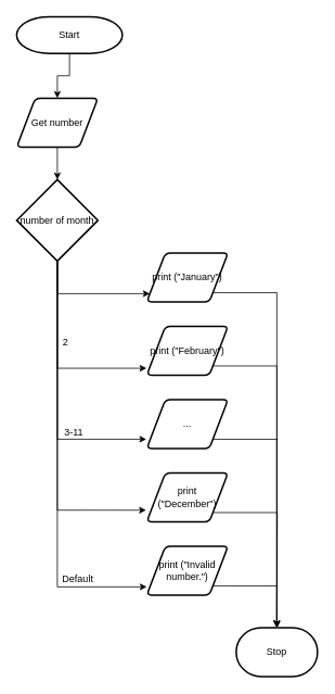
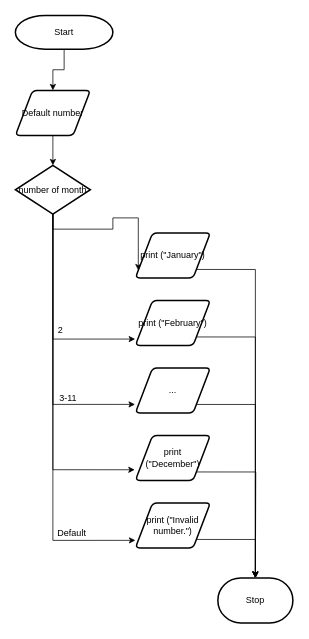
  <mxCell id="0" />
  <mxCell id="1" parent="0" />
  <mxCell id="2" style="edgeStyle=orthogonalEdgeStyle;rounded=0;orthogonalLoop=1;jettySize=auto;html=1;exitX=0.5;exitY=1;exitDx=0;exitDy=0;exitPerimeter=0;entryX=0.5;entryY=0;entryDx=0;entryDy=0;" parent="1" source="3" target="5" edge="1"><mxGeometry relative="1" as="geometry" /></mxCell>
  <mxCell id="3" value="Start" style="strokeWidth=2;html=1;shape=mxgraph.flowchart.terminator;whiteSpace=wrap;" parent="1" vertex="1"><mxGeometry x="20" y="20" width="130" height="45" as="geometry" /></mxCell>
  <mxCell id="4" style="edgeStyle=orthogonalEdgeStyle;rounded=0;orthogonalLoop=1;jettySize=auto;html=1;exitX=0.5;exitY=1;exitDx=0;exitDy=0;entryX=0.5;entryY=0;entryDx=0;entryDy=0;entryPerimeter=0;" parent="1" source="5" target="11" edge="1"><mxGeometry relative="1" as="geometry" /></mxCell>
- <mxCell id="5" value="Get number" style="shape=parallelogram;html=1;strokeWidth=2;perimeter=parallelogramPerimeter;whiteSpace=wrap;rounded=1;arcSize=12;size=0.23;" parent="1" vertex="1"><mxGeometry x="20" y="120" width="100" height="60" as="geometry" /></mxCell>
+ <mxCell id="5" value="Default number" style="shape=parallelogram;html=1;strokeWidth=2;perimeter=parallelogramPerimeter;whiteSpace=wrap;rounded=1;arcSize=12;size=0.23;" parent="1" vertex="1"><mxGeometry x="20" y="120" width="100" height="60" as="geometry" /></mxCell>
  <mxCell id="6" style="edgeStyle=orthogonalEdgeStyle;rounded=0;orthogonalLoop=1;jettySize=auto;html=1;exitX=0.5;exitY=1;exitDx=0;exitDy=0;exitPerimeter=0;entryX=-0.009;entryY=0.764;entryDx=0;entryDy=0;entryPerimeter=0;" parent="1" source="11" target="19" edge="1"><mxGeometry relative="1" as="geometry" /></mxCell>
  <mxCell id="7" style="edgeStyle=orthogonalEdgeStyle;rounded=0;orthogonalLoop=1;jettySize=auto;html=1;exitX=0.5;exitY=1;exitDx=0;exitDy=0;exitPerimeter=0;entryX=0;entryY=0.833;entryDx=0;entryDy=0;entryPerimeter=0;" parent="1" source="11" target="21" edge="1"><mxGeometry relative="1" as="geometry" /></mxCell>
  <mxCell id="8" style="edgeStyle=orthogonalEdgeStyle;rounded=0;orthogonalLoop=1;jettySize=auto;html=1;exitX=0.5;exitY=1;exitDx=0;exitDy=0;exitPerimeter=0;entryX=-0.005;entryY=0.812;entryDx=0;entryDy=0;entryPerimeter=0;" parent="1" source="11" target="17" edge="1"><mxGeometry relative="1" as="geometry" /></mxCell>
  <mxCell id="9" style="edgeStyle=orthogonalEdgeStyle;rounded=0;orthogonalLoop=1;jettySize=auto;html=1;exitX=0.5;exitY=1;exitDx=0;exitDy=0;exitPerimeter=0;entryX=-0.003;entryY=0.86;entryDx=0;entryDy=0;entryPerimeter=0;" parent="1" source="11" target="15" edge="1"><mxGeometry relative="1" as="geometry" /></mxCell>
  <mxCell id="10" style="edgeStyle=orthogonalEdgeStyle;rounded=0;orthogonalLoop=1;jettySize=auto;html=1;exitX=0.5;exitY=1;exitDx=0;exitDy=0;exitPerimeter=0;entryX=0.039;entryY=0.834;entryDx=0;entryDy=0;entryPerimeter=0;" parent="1" source="11" target="13" edge="1"><mxGeometry relative="1" as="geometry" /></mxCell>
- <mxCell id="11" value="number of month" style="strokeWidth=2;html=1;shape=mxgraph.flowchart.decision;whiteSpace=wrap;" parent="1" vertex="1"><mxGeometry x="20" y="220" width="100" height="100" as="geometry" /></mxCell>
+ <mxCell id="11" value="number of month" style="strokeWidth=2;html=1;shape=mxgraph.flowchart.decision;whiteSpace=wrap;" parent="1" vertex="1"><mxGeometry x="20" y="220" width="100" height="65" as="geometry" /></mxCell>
  <mxCell id="12" style="edgeStyle=orthogonalEdgeStyle;rounded=0;orthogonalLoop=1;jettySize=auto;html=1;exitX=1;exitY=1;exitDx=0;exitDy=0;entryX=0.5;entryY=0;entryDx=0;entryDy=0;entryPerimeter=0;" parent="1" source="13" target="22" edge="1"><mxGeometry relative="1" as="geometry" /></mxCell>
  <mxCell id="13" value="print (&quot;January&quot;)" style="shape=parallelogram;html=1;strokeWidth=2;perimeter=parallelogramPerimeter;whiteSpace=wrap;rounded=1;arcSize=12;size=0.23;" parent="1" vertex="1"><mxGeometry x="180" y="310" width="100" height="60" as="geometry" /></mxCell>
  <mxCell id="14" style="edgeStyle=orthogonalEdgeStyle;rounded=0;orthogonalLoop=1;jettySize=auto;html=1;exitX=1;exitY=1;exitDx=0;exitDy=0;" parent="1" source="15" target="22" edge="1"><mxGeometry relative="1" as="geometry" /></mxCell>
  <mxCell id="15" value="print (&quot;February&quot;)" style="shape=parallelogram;html=1;strokeWidth=2;perimeter=parallelogramPerimeter;whiteSpace=wrap;rounded=1;arcSize=12;size=0.23;" parent="1" vertex="1"><mxGeometry x="180" y="400" width="100" height="60" as="geometry" /></mxCell>
  <mxCell id="16" style="edgeStyle=orthogonalEdgeStyle;rounded=0;orthogonalLoop=1;jettySize=auto;html=1;exitX=1;exitY=1;exitDx=0;exitDy=0;" parent="1" source="17" target="22" edge="1"><mxGeometry relative="1" as="geometry" /></mxCell>
  <mxCell id="17" value="..." style="shape=parallelogram;html=1;strokeWidth=2;perimeter=parallelogramPerimeter;whiteSpace=wrap;rounded=1;arcSize=12;size=0.23;" parent="1" vertex="1"><mxGeometry x="180" y="490" width="100" height="60" as="geometry" /></mxCell>
  <mxCell id="18" style="edgeStyle=orthogonalEdgeStyle;rounded=0;orthogonalLoop=1;jettySize=auto;html=1;exitX=1;exitY=1;exitDx=0;exitDy=0;" parent="1" source="19" edge="1"><mxGeometry relative="1" as="geometry"><mxPoint x="340" y="770" as="targetPoint" /></mxGeometry></mxCell>
  <mxCell id="19" value="print (&quot;December&quot;)" style="shape=parallelogram;html=1;strokeWidth=2;perimeter=parallelogramPerimeter;whiteSpace=wrap;rounded=1;arcSize=12;size=0.23;" parent="1" vertex="1"><mxGeometry x="180" y="580" width="100" height="60" as="geometry" /></mxCell>
  <mxCell id="20" style="edgeStyle=orthogonalEdgeStyle;rounded=0;orthogonalLoop=1;jettySize=auto;html=1;exitX=1;exitY=1;exitDx=0;exitDy=0;entryX=0.5;entryY=0;entryDx=0;entryDy=0;entryPerimeter=0;" parent="1" source="21" target="22" edge="1"><mxGeometry relative="1" as="geometry" /></mxCell>
  <mxCell id="21" value="print (&quot;Invalid number.&quot;)" style="shape=parallelogram;html=1;strokeWidth=2;perimeter=parallelogramPerimeter;whiteSpace=wrap;rounded=1;arcSize=12;size=0.23;" parent="1" vertex="1"><mxGeometry x="180" y="670" width="100" height="60" as="geometry" /></mxCell>
  <mxCell id="22" value="Stop" style="strokeWidth=2;html=1;shape=mxgraph.flowchart.terminator;whiteSpace=wrap;" parent="1" vertex="1"><mxGeometry x="290" y="770" width="100" height="60" as="geometry" /></mxCell>
- <mxCell id="23" value="2" style="text;html=1;align=center;verticalAlign=middle;resizable=0;points=[];autosize=1;strokeColor=none;" parent="1" vertex="1"><mxGeometry x="70" y="410" width="20" height="20" as="geometry" /></mxCell>
+ <mxCell id="23" value="2" style="text;html=1;align=center;verticalAlign=middle;resizable=0;points=[];autosize=1;strokeColor=none;" parent="1" vertex="1"><mxGeometry x="70" y="430" width="20" height="20" as="geometry" /></mxCell>
  <mxCell id="24" value="3-11" style="text;html=1;align=center;verticalAlign=middle;resizable=0;points=[];autosize=1;strokeColor=none;rotation=0;" parent="1" vertex="1"><mxGeometry x="70" y="520" width="40" height="20" as="geometry" /></mxCell>
  <mxCell id="25" value="Default" style="text;html=1;align=center;verticalAlign=middle;resizable=0;points=[];autosize=1;strokeColor=none;" parent="1" vertex="1"><mxGeometry x="70" y="700" width="50" height="20" as="geometry" /></mxCell>
